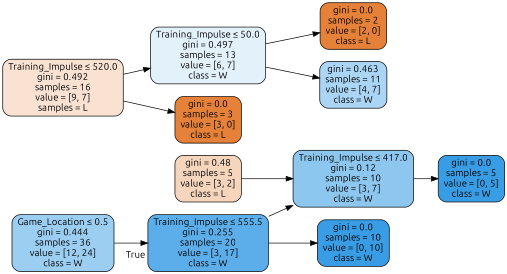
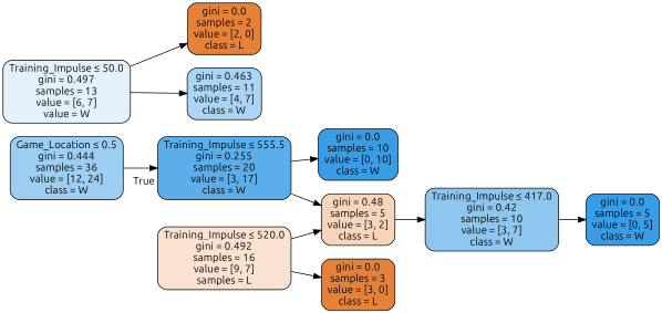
  digraph {
    fontname=Ubuntu
    rankdir=LR
    node [color=black fillcolor="#399de5ff" fontname=Ubuntu shape=box style="filled, rounded"]
    edge [fontname=Ubuntu]
    n1 [fillcolor="#399de57f" label=<Game_Location &le; 0.5<br/>gini = 0.444<br/>samples = 36<br/>value = [12, 24]<br/>class = W>]
    n2 [fillcolor="#399de5d2" label=<Training_Impulse &le; 555.5<br/>gini = 0.255<br/>samples = 20<br/>value = [3, 17]<br/>class = W>]
-   n3 [fillcolor="#399de592" label=<Training_Impulse &le; 417.0<br/>gini = 0.12<br/>samples = 10<br/>value = [3, 7]<br/>class = W>]
+   n3 [fillcolor="#399de592" label=<Training_Impulse &le; 417.0<br/>gini = 0.42<br/>samples = 10<br/>value = [3, 7]<br/>class = W>]
    n4 [label=<gini = 0.0<br/>samples = 10<br/>value = [0, 10]<br/>class = W>]
    n5 [fillcolor="#e5813939" label=<Training_Impulse &le; 520.0<br/>gini = 0.492<br/>samples = 16<br/>value = [9, 7]<br/>samples = L>]
-   n6 [fillcolor="#399de524" label=<Training_Impulse &le; 50.0<br/>gini = 0.497<br/>samples = 13<br/>value = [6, 7]<br/>class = W>]
+   n6 [fillcolor="#399de524" label=<Training_Impulse &le; 50.0<br/>gini = 0.497<br/>samples = 13<br/>value = [6, 7]<br/>value = W>]
    n7 [fillcolor="#e58139ff" label=<gini = 0.0<br/>samples = 3<br/>value = [3, 0]<br/>class = L>]
    n8 [label=<gini = 0.0<br/>samples = 5<br/>value = [0, 5]<br/>class = W>]
    n9 [fillcolor="#e5813955" label=<gini = 0.48<br/>samples = 5<br/>value = [3, 2]<br/>class = L>]
    n10 [fillcolor="#e58139ff" label=<gini = 0.0<br/>samples = 2<br/>value = [2, 0]<br/>class = L>]
    n11 [fillcolor="#399de56d" label=<gini = 0.463<br/>samples = 11<br/>value = [4, 7]<br/>class = W>]
    n1 -> n2 [headlabel=True labelangle=45 labeldistance=2.5]
-   n2 -> n3
+   n2 -> n9
    n2 -> n4
    n3 -> n8
-   n5 -> n6
+   n5 -> n9
    n5 -> n7
    n6 -> n10
    n6 -> n11
    n9 -> n3
  }
